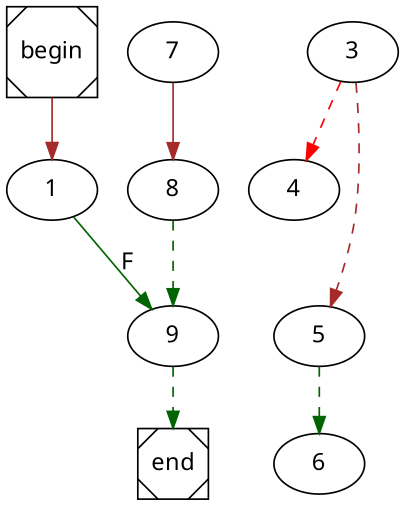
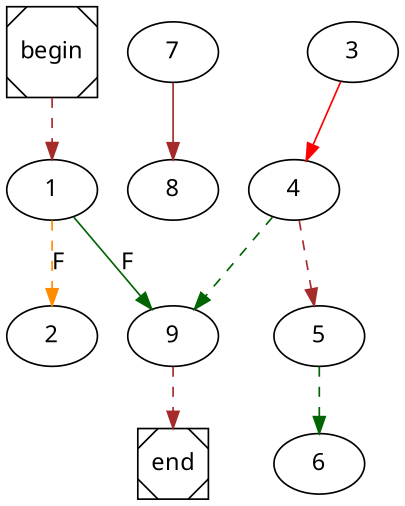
  digraph {
    fontname="Noto Sans"
    node [fontname="Noto Sans"]
    edge [color=brown fontname="Noto Sans" style=dashed]
    begin [shape=Msquare]
    1
    9
+   2
    end [shape=Msquare]
    3
    4
    5
    6
    7
    8
-   begin -> 1 [style=solid]
+   begin -> 1
    1 -> 9 [color=darkgreen label=F style=solid]
-   9 -> end [color=darkgreen]
-   3 -> 4 [color=red]
-   3 -> 5
+   1 -> 2 [color=darkorange label=F]
+   9 -> end
+   3 -> 4 [color=red style=solid]
+   4 -> 5
    5 -> 6 [color=darkgreen]
    7 -> 8 [style=solid]
-   8 -> 9 [color=darkgreen]
+   4 -> 9 [color=darkgreen]
  }
